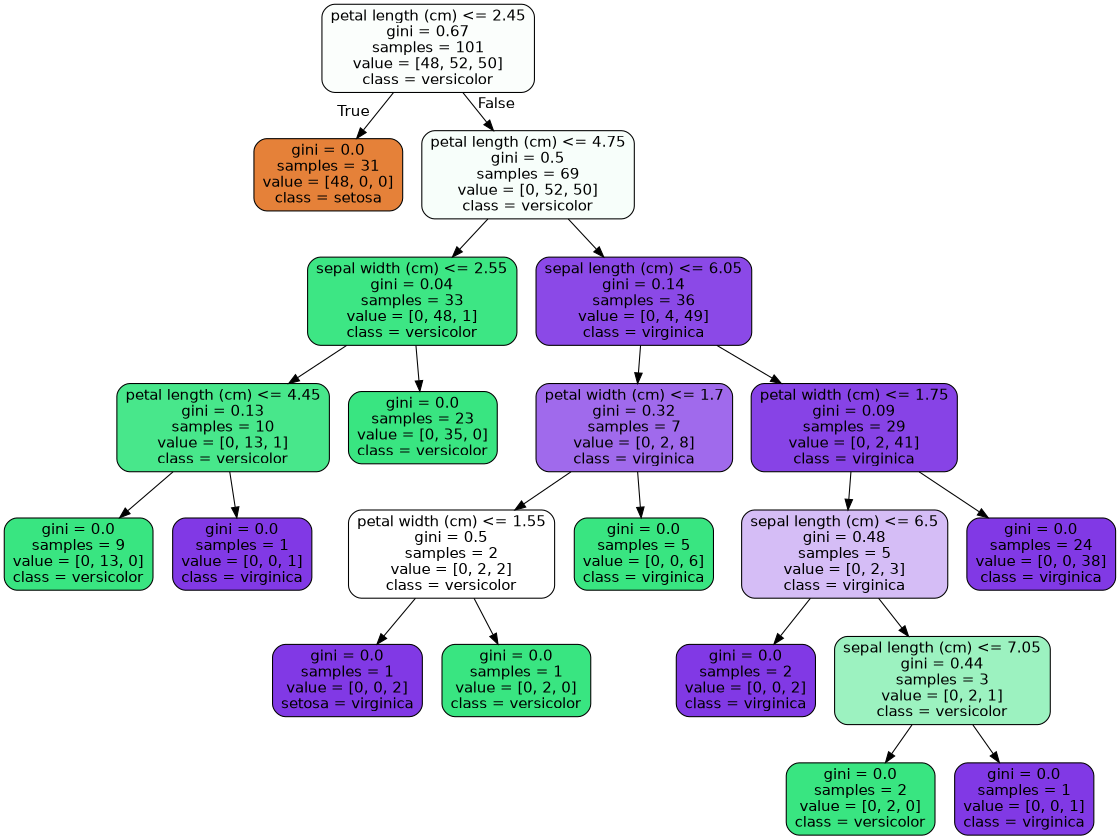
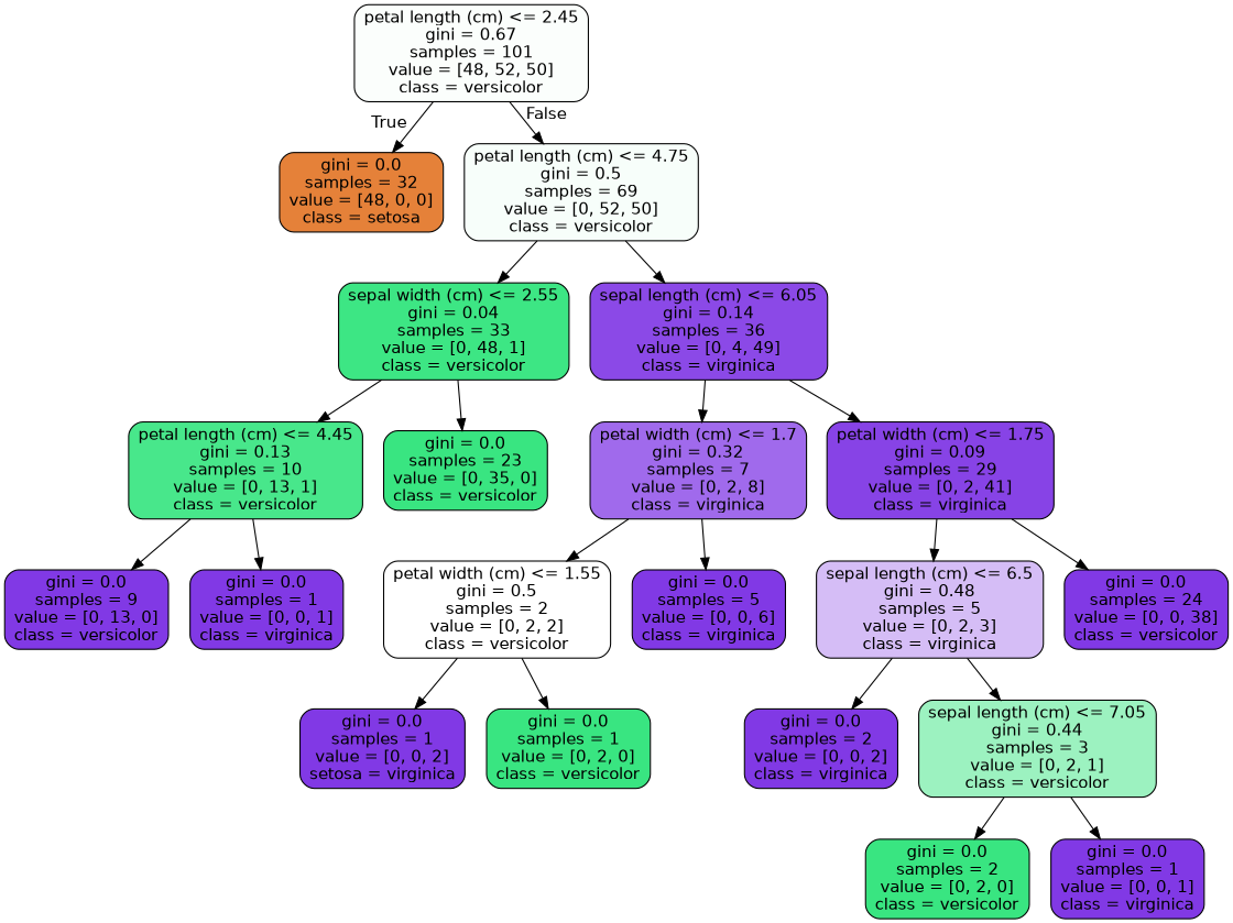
  digraph {
    node [color=black fillcolor="#8139e5" fontname=helvetica shape=box style="filled, rounded"]
    edge [fontname=helvetica]
    n1 [fillcolor="#fbfefc" label="petal length (cm) <= 2.45\ngini = 0.67\nsamples = 101\nvalue = [48, 52, 50]\nclass = versicolor"]
-   n2 [fillcolor="#e58139" label="gini = 0.0\nsamples = 31\nvalue = [48, 0, 0]\nclass = setosa"]
+   n2 [fillcolor="#e58139" label="gini = 0.0\nsamples = 32\nvalue = [48, 0, 0]\nclass = setosa"]
    n3 [fillcolor="#f7fefa" label="petal length (cm) <= 4.75\ngini = 0.5\nsamples = 69\nvalue = [0, 52, 50]\nclass = versicolor"]
    n4 [fillcolor="#3de684" label="sepal width (cm) <= 2.55\ngini = 0.04\nsamples = 33\nvalue = [0, 48, 1]\nclass = versicolor"]
    n5 [fillcolor="#8b49e7" label="sepal length (cm) <= 6.05\ngini = 0.14\nsamples = 36\nvalue = [0, 4, 49]\nclass = virginica"]
    n6 [fillcolor="#48e78b" label="petal length (cm) <= 4.45\ngini = 0.13\nsamples = 10\nvalue = [0, 13, 1]\nclass = versicolor"]
    n7 [fillcolor="#39e581" label="gini = 0.0\nsamples = 23\nvalue = [0, 35, 0]\nclass = versicolor"]
    n8 [fillcolor="#a06aec" label="petal width (cm) <= 1.7\ngini = 0.32\nsamples = 7\nvalue = [0, 2, 8]\nclass = virginica"]
    n9 [fillcolor="#8743e6" label="petal width (cm) <= 1.75\ngini = 0.09\nsamples = 29\nvalue = [0, 2, 41]\nclass = virginica"]
-   n10 [fillcolor="#39e581" label="gini = 0.0\nsamples = 9\nvalue = [0, 13, 0]\nclass = versicolor"]
+   n10 [label="gini = 0.0\nsamples = 9\nvalue = [0, 13, 0]\nclass = versicolor"]
    n11 [label="gini = 0.0\nsamples = 1\nvalue = [0, 0, 1]\nclass = virginica"]
    n12 [fillcolor="#ffffff" label="petal width (cm) <= 1.55\ngini = 0.5\nsamples = 2\nvalue = [0, 2, 2]\nclass = versicolor"]
-   n13 [fillcolor="#39e581" label="gini = 0.0\nsamples = 5\nvalue = [0, 0, 6]\nclass = virginica"]
+   n13 [label="gini = 0.0\nsamples = 5\nvalue = [0, 0, 6]\nclass = virginica"]
    n14 [fillcolor="#d5bdf6" label="sepal length (cm) <= 6.5\ngini = 0.48\nsamples = 5\nvalue = [0, 2, 3]\nclass = virginica"]
-   n15 [label="gini = 0.0\nsamples = 24\nvalue = [0, 0, 38]\nclass = virginica"]
+   n15 [label="gini = 0.0\nsamples = 24\nvalue = [0, 0, 38]\nclass = versicolor"]
    n16 [label="gini = 0.0\nsamples = 1\nvalue = [0, 0, 2]\nsetosa = virginica"]
    n17 [fillcolor="#39e581" label="gini = 0.0\nsamples = 1\nvalue = [0, 2, 0]\nclass = versicolor"]
    n18 [label="gini = 0.0\nsamples = 2\nvalue = [0, 0, 2]\nclass = virginica"]
    n19 [fillcolor="#9cf2c0" label="sepal length (cm) <= 7.05\ngini = 0.44\nsamples = 3\nvalue = [0, 2, 1]\nclass = versicolor"]
    n20 [fillcolor="#39e581" label="gini = 0.0\nsamples = 2\nvalue = [0, 2, 0]\nclass = versicolor"]
    n21 [label="gini = 0.0\nsamples = 1\nvalue = [0, 0, 1]\nclass = virginica"]
    n1 -> n2 [headlabel=True labelangle=45 labeldistance=2.5]
    n1 -> n3 [headlabel=False labelangle=-45 labeldistance=2.5]
    n3 -> n4
    n3 -> n5
    n4 -> n6
    n4 -> n7
    n5 -> n8
    n5 -> n9
    n6 -> n10
    n6 -> n11
    n8 -> n12
    n8 -> n13
    n9 -> n14
    n9 -> n15
    n12 -> n16
    n12 -> n17
    n14 -> n18
    n14 -> n19
    n19 -> n20
    n19 -> n21
  }
